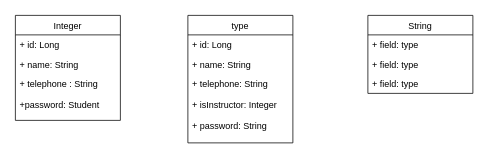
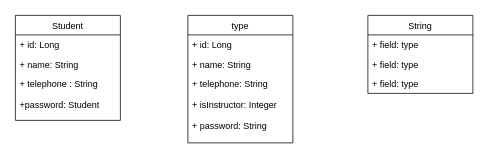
  <mxCell id="0" />
  <mxCell id="1" parent="0" />
- <mxCell id="2" value="Integer" style="swimlane;fontStyle=0;childLayout=stackLayout;horizontal=1;startSize=26;fillColor=none;horizontalStack=0;resizeParent=1;resizeParentMax=0;resizeLast=0;collapsible=1;marginBottom=0;" vertex="1" parent="1"><mxGeometry x="20" y="20" width="140" height="140" as="geometry" /></mxCell>
+ <mxCell id="2" value="Student" style="swimlane;fontStyle=0;childLayout=stackLayout;horizontal=1;startSize=26;fillColor=none;horizontalStack=0;resizeParent=1;resizeParentMax=0;resizeLast=0;collapsible=1;marginBottom=0;" vertex="1" parent="1"><mxGeometry x="20" y="20" width="140" height="140" as="geometry" /></mxCell>
  <mxCell id="3" value="+ id: Long" style="text;strokeColor=none;fillColor=none;align=left;verticalAlign=top;spacingLeft=4;spacingRight=4;overflow=hidden;rotatable=0;points=[[0,0.5],[1,0.5]];portConstraint=eastwest;" vertex="1" parent="2"><mxGeometry y="26" width="140" height="26" as="geometry" /></mxCell>
  <mxCell id="4" value="+ name: String" style="text;strokeColor=none;fillColor=none;align=left;verticalAlign=top;spacingLeft=4;spacingRight=4;overflow=hidden;rotatable=0;points=[[0,0.5],[1,0.5]];portConstraint=eastwest;" vertex="1" parent="2"><mxGeometry y="52" width="140" height="26" as="geometry" /></mxCell>
  <mxCell id="5" value="+ telephone : String&#10;&#10;+password: Student" style="text;strokeColor=none;fillColor=none;align=left;verticalAlign=top;spacingLeft=4;spacingRight=4;overflow=hidden;rotatable=0;points=[[0,0.5],[1,0.5]];portConstraint=eastwest;" vertex="1" parent="2"><mxGeometry y="78" width="140" height="62" as="geometry" /></mxCell>
  <mxCell id="6" value="type" style="swimlane;fontStyle=0;childLayout=stackLayout;horizontal=1;startSize=26;fillColor=none;horizontalStack=0;resizeParent=1;resizeParentMax=0;resizeLast=0;collapsible=1;marginBottom=0;" vertex="1" parent="1"><mxGeometry x="250" y="20" width="140" height="170" as="geometry" /></mxCell>
  <mxCell id="7" value="+ id: Long" style="text;strokeColor=none;fillColor=none;align=left;verticalAlign=top;spacingLeft=4;spacingRight=4;overflow=hidden;rotatable=0;points=[[0,0.5],[1,0.5]];portConstraint=eastwest;" vertex="1" parent="6"><mxGeometry y="26" width="140" height="26" as="geometry" /></mxCell>
  <mxCell id="8" value="+ name: String" style="text;strokeColor=none;fillColor=none;align=left;verticalAlign=top;spacingLeft=4;spacingRight=4;overflow=hidden;rotatable=0;points=[[0,0.5],[1,0.5]];portConstraint=eastwest;" vertex="1" parent="6"><mxGeometry y="52" width="140" height="26" as="geometry" /></mxCell>
  <mxCell id="9" value="+ telephone: String&#10;&#10;+ isInstructor: Integer&#10;&#10;+ password: String" style="text;strokeColor=none;fillColor=none;align=left;verticalAlign=top;spacingLeft=4;spacingRight=4;overflow=hidden;rotatable=0;points=[[0,0.5],[1,0.5]];portConstraint=eastwest;" vertex="1" parent="6"><mxGeometry y="78" width="140" height="92" as="geometry" /></mxCell>
  <mxCell id="10" value="String" style="swimlane;fontStyle=0;childLayout=stackLayout;horizontal=1;startSize=26;fillColor=none;horizontalStack=0;resizeParent=1;resizeParentMax=0;resizeLast=0;collapsible=1;marginBottom=0;" vertex="1" parent="1"><mxGeometry x="490" y="20" width="140" height="104" as="geometry" /></mxCell>
  <mxCell id="11" value="+ field: type" style="text;strokeColor=none;fillColor=none;align=left;verticalAlign=top;spacingLeft=4;spacingRight=4;overflow=hidden;rotatable=0;points=[[0,0.5],[1,0.5]];portConstraint=eastwest;" vertex="1" parent="10"><mxGeometry y="26" width="140" height="26" as="geometry" /></mxCell>
  <mxCell id="12" value="+ field: type" style="text;strokeColor=none;fillColor=none;align=left;verticalAlign=top;spacingLeft=4;spacingRight=4;overflow=hidden;rotatable=0;points=[[0,0.5],[1,0.5]];portConstraint=eastwest;" vertex="1" parent="10"><mxGeometry y="52" width="140" height="26" as="geometry" /></mxCell>
  <mxCell id="13" value="+ field: type" style="text;strokeColor=none;fillColor=none;align=left;verticalAlign=top;spacingLeft=4;spacingRight=4;overflow=hidden;rotatable=0;points=[[0,0.5],[1,0.5]];portConstraint=eastwest;" vertex="1" parent="10"><mxGeometry y="78" width="140" height="26" as="geometry" /></mxCell>
